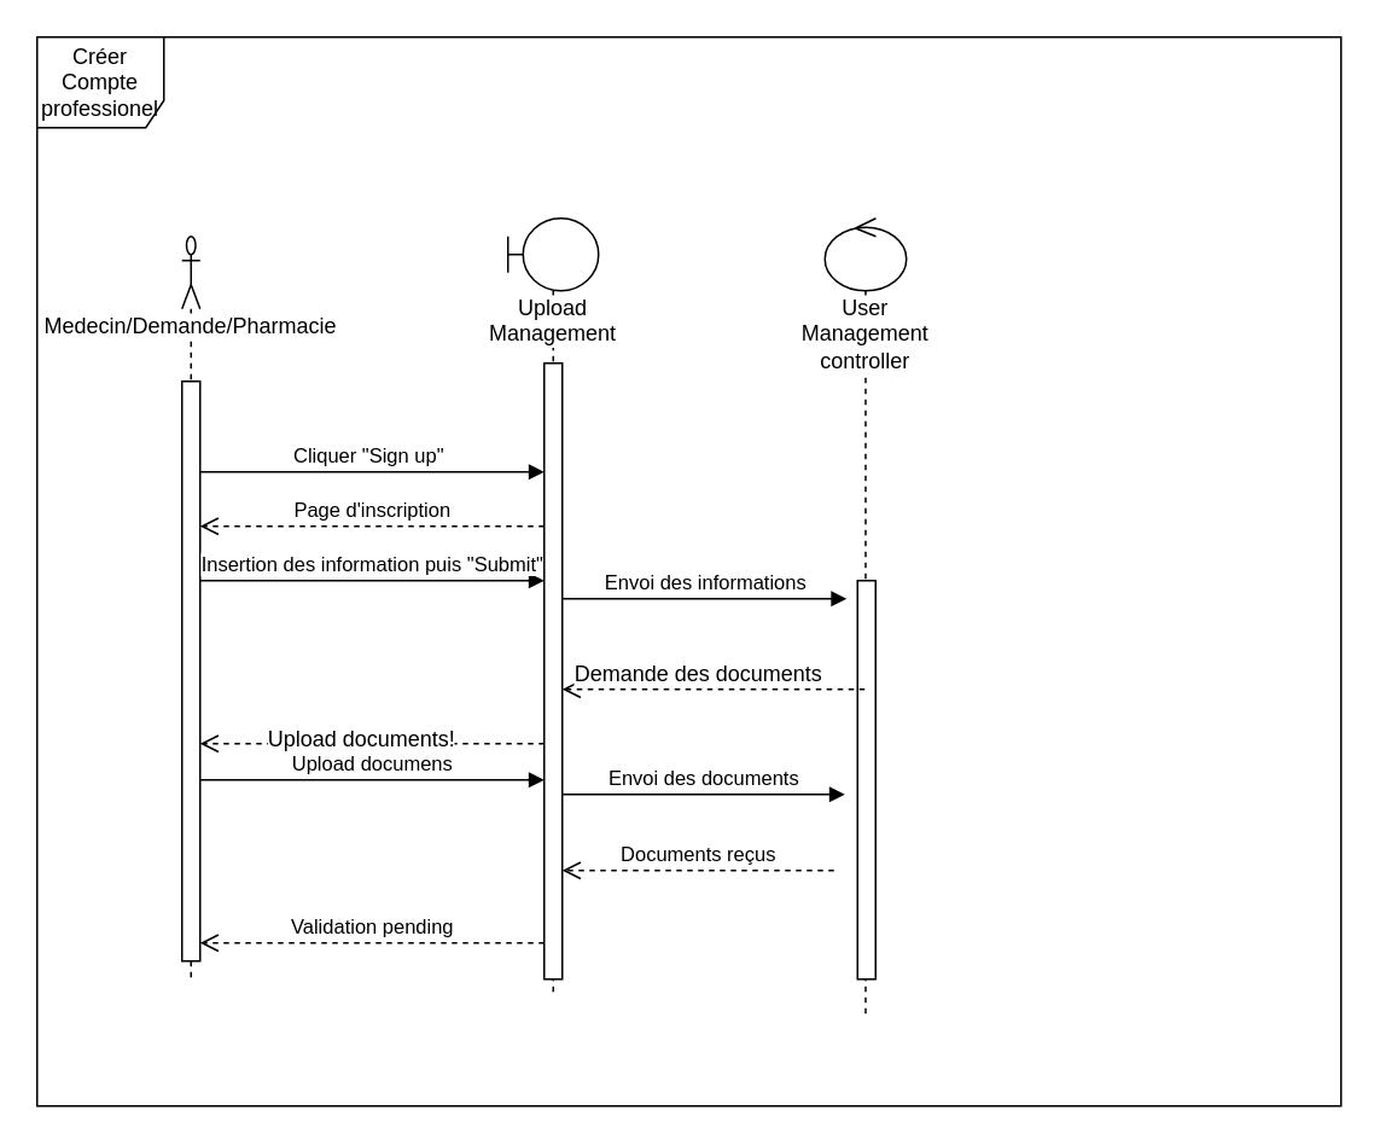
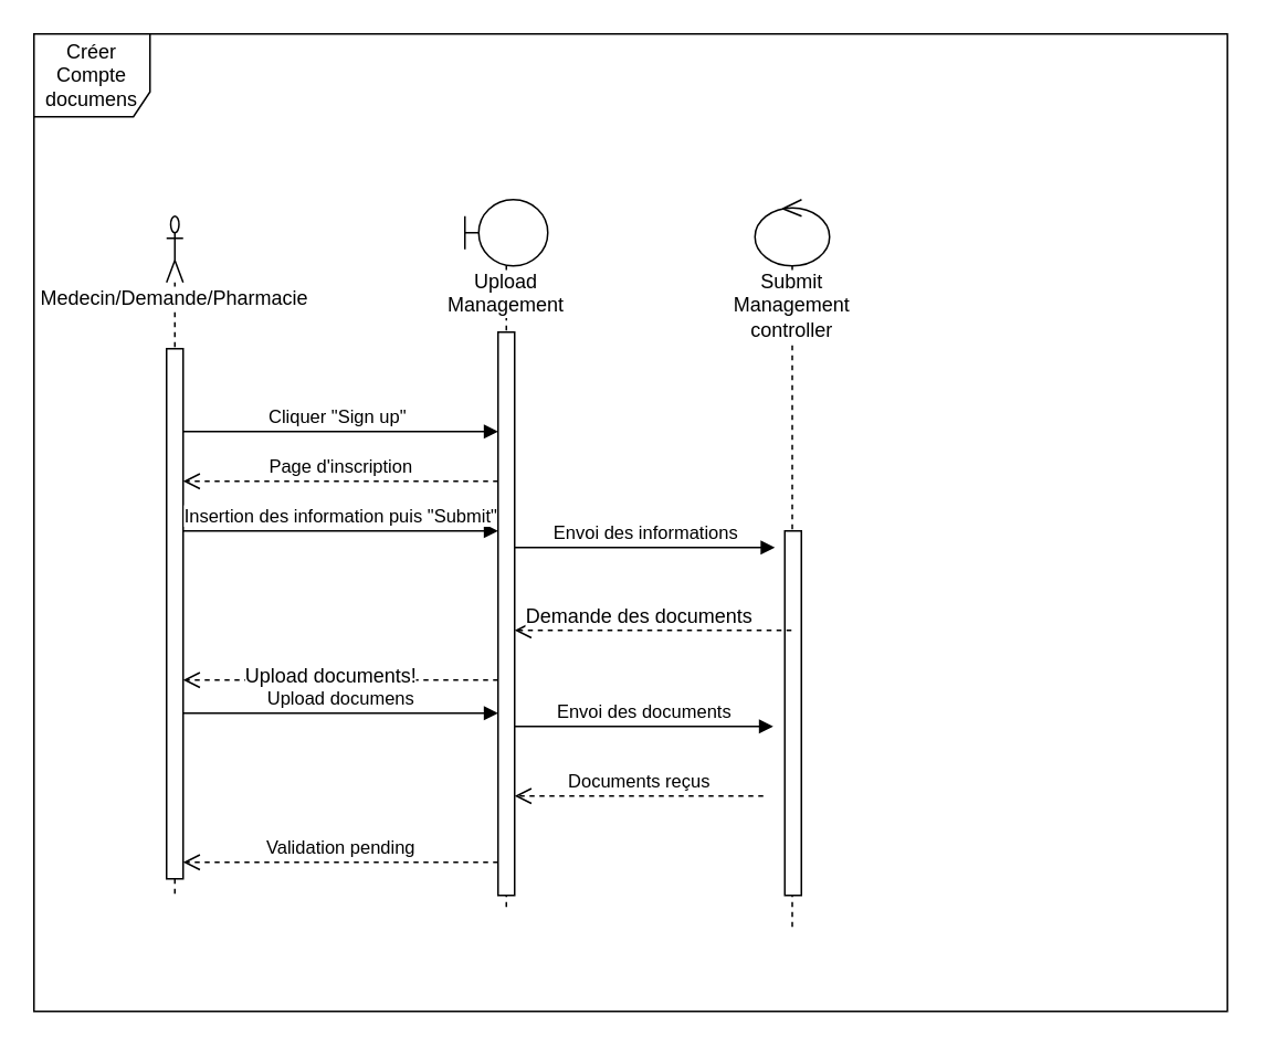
  <mxCell id="0" />
  <mxCell id="1" parent="0" />
- <mxCell id="2" value="Créer Compte professionel&lt;br&gt;" style="shape=umlFrame;whiteSpace=wrap;html=1;width=70;height=50;" parent="1" vertex="1"><mxGeometry x="20" y="20" width="720" height="590" as="geometry" /></mxCell>
+ <mxCell id="2" value="Créer Compte documens&lt;br&gt;" style="shape=umlFrame;whiteSpace=wrap;html=1;width=70;height=50;" parent="1" vertex="1"><mxGeometry x="20" y="20" width="720" height="590" as="geometry" /></mxCell>
  <mxCell id="3" value="Upload Management" style="shape=umlLifeline;participant=umlBoundary;perimeter=lifelinePerimeter;whiteSpace=wrap;html=1;container=1;collapsible=0;recursiveResize=0;verticalAlign=top;spacingTop=36;labelBackgroundColor=#ffffff;outlineConnect=0;" parent="1" vertex="1"><mxGeometry x="280" y="120" width="50" height="430" as="geometry" /></mxCell>
  <mxCell id="4" value="Envoi des informations" style="html=1;verticalAlign=bottom;endArrow=block;entryX=-0.3;entryY=0;entryDx=0;entryDy=0;entryPerimeter=0;" parent="3" edge="1"><mxGeometry width="80" relative="1" as="geometry"><mxPoint x="30" y="210" as="sourcePoint" /><mxPoint x="187" y="210" as="targetPoint" /></mxGeometry></mxCell>
  <mxCell id="5" value="Envoi des documents" style="html=1;verticalAlign=bottom;endArrow=block;entryX=-0.4;entryY=0.373;entryDx=0;entryDy=0;entryPerimeter=0;" parent="3" edge="1"><mxGeometry width="80" relative="1" as="geometry"><mxPoint x="30" y="318" as="sourcePoint" /><mxPoint x="186" y="318" as="targetPoint" /></mxGeometry></mxCell>
  <mxCell id="6" value="" style="html=1;points=[];perimeter=orthogonalPerimeter;" parent="3" vertex="1"><mxGeometry x="20" y="80" width="10" height="340" as="geometry" /></mxCell>
  <mxCell id="7" value="Medecin/Demande/Pharmacie" style="shape=umlLifeline;participant=umlActor;perimeter=lifelinePerimeter;whiteSpace=wrap;html=1;container=1;collapsible=0;recursiveResize=0;verticalAlign=top;spacingTop=36;labelBackgroundColor=#ffffff;outlineConnect=0;" parent="1" vertex="1"><mxGeometry x="100" y="130" width="10" height="410" as="geometry" /></mxCell>
- <mxCell id="8" value="User Management controller" style="shape=umlLifeline;participant=umlControl;perimeter=lifelinePerimeter;whiteSpace=wrap;html=1;container=1;collapsible=0;recursiveResize=0;verticalAlign=top;spacingTop=36;labelBackgroundColor=#ffffff;outlineConnect=0;" parent="1" vertex="1"><mxGeometry x="455" y="120" width="45" height="440" as="geometry" /></mxCell>
+ <mxCell id="8" value="Submit Management controller" style="shape=umlLifeline;participant=umlControl;perimeter=lifelinePerimeter;whiteSpace=wrap;html=1;container=1;collapsible=0;recursiveResize=0;verticalAlign=top;spacingTop=36;labelBackgroundColor=#ffffff;outlineConnect=0;" parent="1" vertex="1"><mxGeometry x="455" y="120" width="45" height="440" as="geometry" /></mxCell>
  <mxCell id="9" value="" style="html=1;points=[];perimeter=orthogonalPerimeter;" parent="8" vertex="1"><mxGeometry x="18" y="200" width="10" height="220" as="geometry" /></mxCell>
  <mxCell id="10" value="Cliquer &quot;Sign up&quot;" style="html=1;verticalAlign=bottom;endArrow=block;" parent="1" edge="1"><mxGeometry width="80" relative="1" as="geometry"><mxPoint x="105" y="260" as="sourcePoint" /><mxPoint x="300" y="260" as="targetPoint" /></mxGeometry></mxCell>
  <mxCell id="11" value="" style="html=1;points=[];perimeter=orthogonalPerimeter;" parent="1" vertex="1"><mxGeometry x="100" y="210" width="10" height="320" as="geometry" /></mxCell>
  <mxCell id="12" value="Page d'inscription" style="html=1;verticalAlign=bottom;endArrow=open;dashed=1;endSize=8;" parent="1" edge="1"><mxGeometry relative="1" as="geometry"><mxPoint x="300" y="290" as="sourcePoint" /><mxPoint x="110" y="290" as="targetPoint" /></mxGeometry></mxCell>
  <mxCell id="13" value="Insertion des information puis &quot;Submit&quot;" style="html=1;verticalAlign=bottom;endArrow=block;" parent="1" edge="1"><mxGeometry width="80" relative="1" as="geometry"><mxPoint x="110" y="320" as="sourcePoint" /><mxPoint x="300" y="320" as="targetPoint" /></mxGeometry></mxCell>
  <mxCell id="14" value="" style="html=1;verticalAlign=bottom;endArrow=open;dashed=1;endSize=8;" parent="1" edge="1"><mxGeometry relative="1" as="geometry"><mxPoint x="300" y="410" as="sourcePoint" /><mxPoint x="110" y="410" as="targetPoint" /></mxGeometry></mxCell>
  <mxCell id="15" value="Upload documents!" style="text;html=1;resizable=0;points=[];align=center;verticalAlign=middle;labelBackgroundColor=#ffffff;" parent="14" vertex="1" connectable="0"><mxGeometry x="0.073" y="-3" relative="1" as="geometry"><mxPoint as="offset" /></mxGeometry></mxCell>
  <mxCell id="16" value="Upload documens" style="html=1;verticalAlign=bottom;endArrow=block;" parent="1" edge="1"><mxGeometry width="80" relative="1" as="geometry"><mxPoint x="110" y="430" as="sourcePoint" /><mxPoint x="300" y="430" as="targetPoint" /></mxGeometry></mxCell>
  <mxCell id="17" value="Documents reçus" style="html=1;verticalAlign=bottom;endArrow=open;dashed=1;endSize=8;" parent="1" edge="1"><mxGeometry relative="1" as="geometry"><mxPoint x="460" y="480" as="sourcePoint" /><mxPoint x="310" y="480" as="targetPoint" /></mxGeometry></mxCell>
  <mxCell id="18" value="Validation pending" style="html=1;verticalAlign=bottom;endArrow=open;dashed=1;endSize=8;" parent="1" edge="1"><mxGeometry relative="1" as="geometry"><mxPoint x="300" y="520" as="sourcePoint" /><mxPoint x="110" y="520" as="targetPoint" /></mxGeometry></mxCell>
  <mxCell id="19" value="" style="html=1;verticalAlign=bottom;endArrow=open;dashed=1;endSize=8;" parent="1" source="8" edge="1"><mxGeometry relative="1" as="geometry"><mxPoint x="470" y="370" as="sourcePoint" /><mxPoint x="310" y="380" as="targetPoint" /></mxGeometry></mxCell>
  <mxCell id="20" value="Demande des documents" style="text;html=1;resizable=0;points=[];align=center;verticalAlign=middle;labelBackgroundColor=#ffffff;" parent="19" vertex="1" connectable="0"><mxGeometry x="0.113" y="-9" relative="1" as="geometry"><mxPoint as="offset" /></mxGeometry></mxCell>
